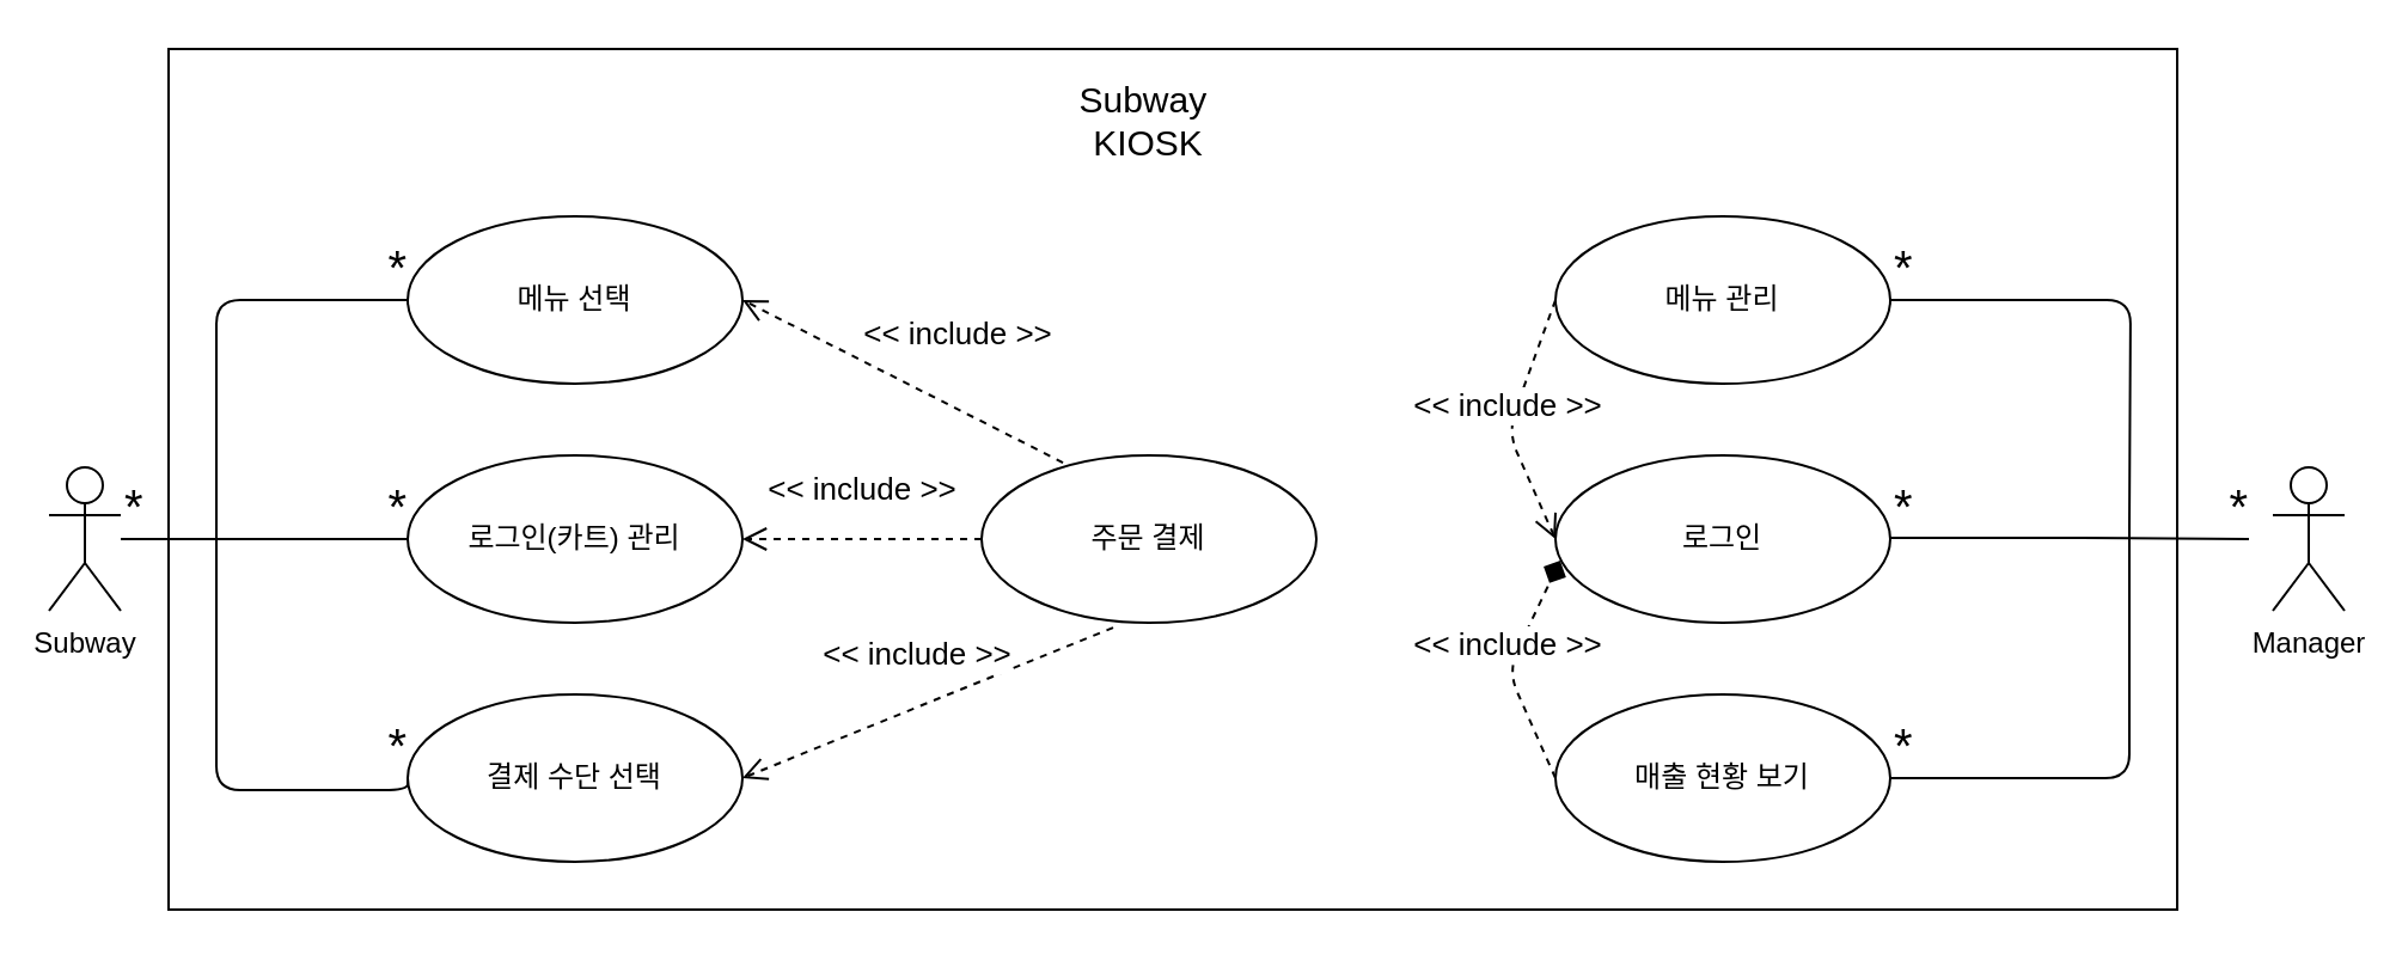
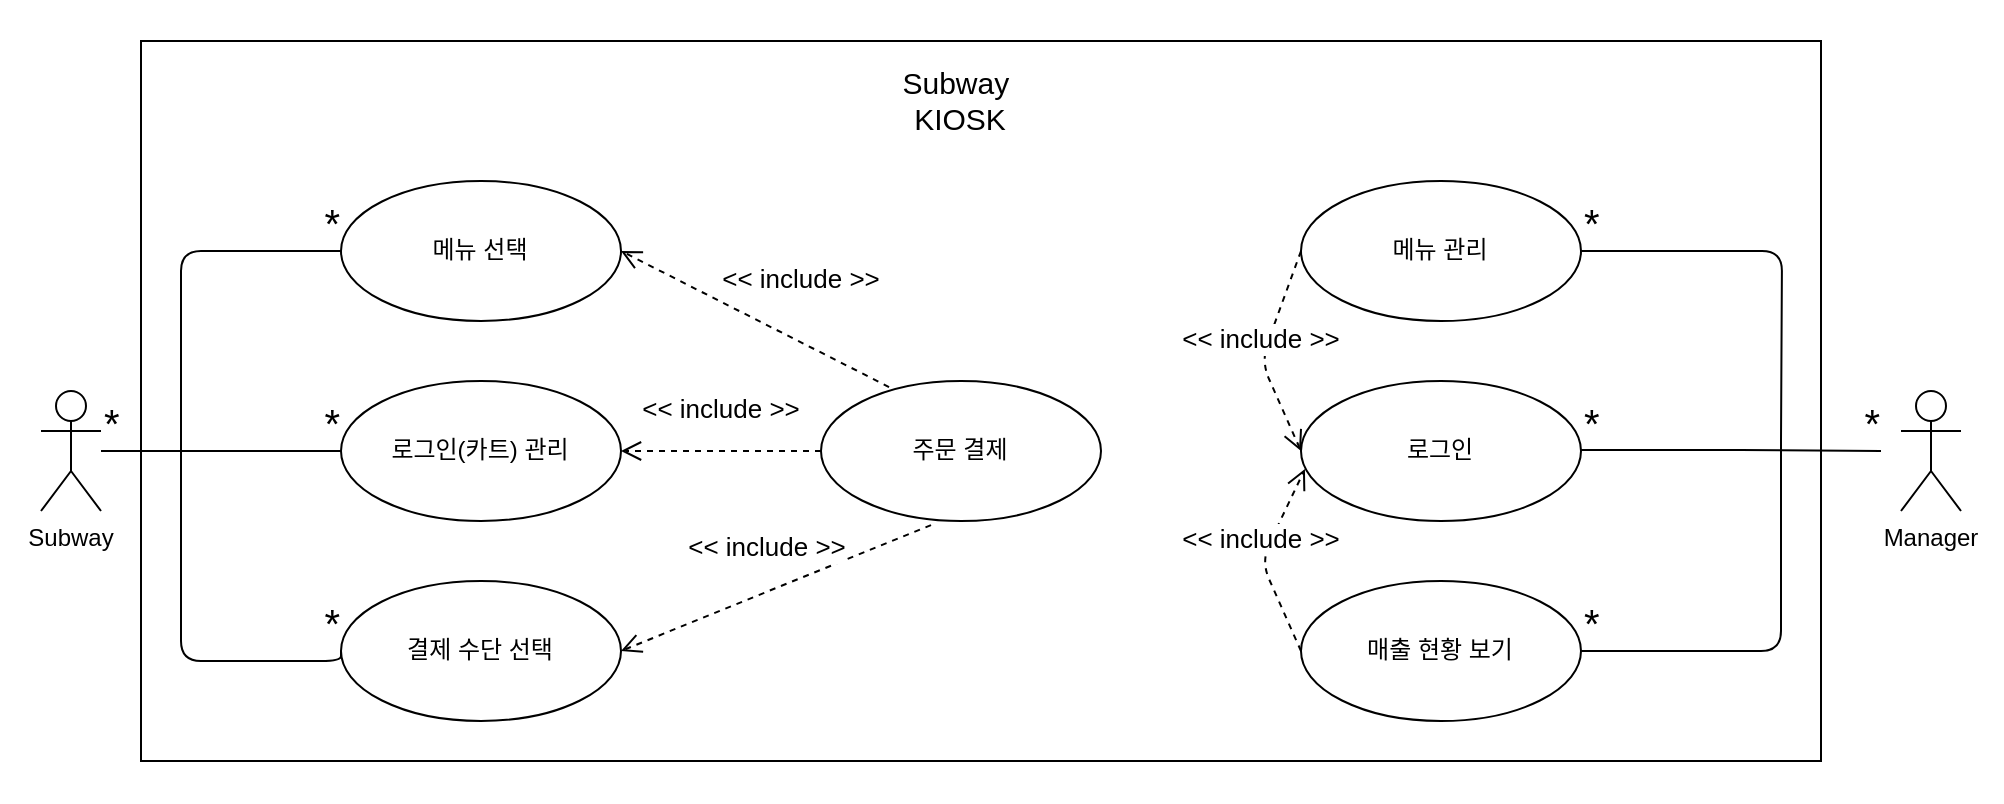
  <mxCell id="0" />
  <mxCell id="1" parent="0" />
  <mxCell id="2" value="" style="rounded=0;whiteSpace=wrap;html=1;" vertex="1" parent="1"><mxGeometry x="70" y="20" width="840" height="360" as="geometry" /></mxCell>
  <mxCell id="3" value="Subway" style="shape=umlActor;verticalLabelPosition=bottom;verticalAlign=top;html=1;outlineConnect=0;" vertex="1" parent="1"><mxGeometry x="20" y="195" width="30" height="60" as="geometry" /></mxCell>
  <mxCell id="4" value="Manager" style="shape=umlActor;verticalLabelPosition=bottom;verticalAlign=top;html=1;outlineConnect=0;" vertex="1" parent="1"><mxGeometry x="950" y="195" width="30" height="60" as="geometry" /></mxCell>
  <mxCell id="5" value="메뉴 선택" style="ellipse;whiteSpace=wrap;html=1;" vertex="1" parent="1"><mxGeometry x="170" y="90" width="140" height="70" as="geometry" /></mxCell>
  <mxCell id="6" value="로그인(카트) 관리" style="ellipse;whiteSpace=wrap;html=1;" vertex="1" parent="1"><mxGeometry x="170" y="190" width="140" height="70" as="geometry" /></mxCell>
  <mxCell id="7" value="결제 수단 선택" style="ellipse;whiteSpace=wrap;html=1;" vertex="1" parent="1"><mxGeometry x="170" y="290" width="140" height="70" as="geometry" /></mxCell>
  <mxCell id="8" value="주문 결제" style="ellipse;whiteSpace=wrap;html=1;" vertex="1" parent="1"><mxGeometry x="410" y="190" width="140" height="70" as="geometry" /></mxCell>
  <mxCell id="9" value="메뉴 관리" style="ellipse;whiteSpace=wrap;html=1;" vertex="1" parent="1"><mxGeometry x="650" y="90" width="140" height="70" as="geometry" /></mxCell>
  <mxCell id="10" value="로그인" style="ellipse;whiteSpace=wrap;html=1;" vertex="1" parent="1"><mxGeometry x="650" y="190" width="140" height="70" as="geometry" /></mxCell>
  <mxCell id="11" value="매출 현황 보기" style="ellipse;whiteSpace=wrap;html=1;" vertex="1" parent="1"><mxGeometry x="650" y="290" width="140" height="70" as="geometry" /></mxCell>
  <mxCell id="12" value="" style="endArrow=none;html=1;edgeStyle=orthogonalEdgeStyle;entryX=0;entryY=0.5;entryDx=0;entryDy=0;" edge="1" parent="1" target="5"><mxGeometry relative="1" as="geometry"><mxPoint x="90" y="225" as="sourcePoint" /><mxPoint x="140" y="130" as="targetPoint" /><Array as="points"><mxPoint x="90" y="225" /><mxPoint x="90" y="125" /></Array></mxGeometry></mxCell>
  <mxCell id="13" value="&lt;font style=&quot;font-size: 20px&quot;&gt;*&lt;/font&gt;" style="edgeLabel;resizable=0;html=1;align=right;verticalAlign=bottom;" connectable="0" vertex="1" parent="12"><mxGeometry x="1" relative="1" as="geometry" /></mxCell>
  <mxCell id="14" value="" style="endArrow=none;html=1;edgeStyle=orthogonalEdgeStyle;entryX=0;entryY=0.5;entryDx=0;entryDy=0;" edge="1" parent="1" target="7"><mxGeometry relative="1" as="geometry"><mxPoint x="90" y="220" as="sourcePoint" /><mxPoint x="160" y="330" as="targetPoint" /><Array as="points"><mxPoint x="90" y="240" /><mxPoint x="90" y="330" /><mxPoint x="170" y="330" /></Array></mxGeometry></mxCell>
  <mxCell id="15" value="&lt;font style=&quot;font-size: 20px&quot;&gt;*&lt;/font&gt;" style="edgeLabel;resizable=0;html=1;align=right;verticalAlign=bottom;" connectable="0" vertex="1" parent="14"><mxGeometry x="1" relative="1" as="geometry" /></mxCell>
  <mxCell id="16" value="" style="endArrow=none;html=1;edgeStyle=orthogonalEdgeStyle;entryX=0;entryY=0.5;entryDx=0;entryDy=0;" edge="1" parent="1" source="3" target="6"><mxGeometry relative="1" as="geometry"><mxPoint x="60" y="225" as="sourcePoint" /><mxPoint x="160" y="224.5" as="targetPoint" /></mxGeometry></mxCell>
  <mxCell id="17" value="&lt;font style=&quot;font-size: 20px&quot;&gt;*&lt;/font&gt;" style="edgeLabel;resizable=0;html=1;align=left;verticalAlign=bottom;" connectable="0" vertex="1" parent="16"><mxGeometry x="-1" relative="1" as="geometry" /></mxCell>
  <mxCell id="18" value="&lt;font style=&quot;font-size: 20px&quot;&gt;*&lt;/font&gt;" style="edgeLabel;resizable=0;html=1;align=right;verticalAlign=bottom;" connectable="0" vertex="1" parent="16"><mxGeometry x="1" relative="1" as="geometry" /></mxCell>
  <mxCell id="19" value="&lt;font style=&quot;font-size: 13px&quot;&gt;&amp;lt;&amp;lt; include &amp;gt;&amp;gt;&lt;/font&gt;" style="html=1;verticalAlign=bottom;endArrow=open;dashed=1;endSize=8;exitX=0.243;exitY=0.043;exitDx=0;exitDy=0;exitPerimeter=0;entryX=1;entryY=0.5;entryDx=0;entryDy=0;" edge="1" parent="1" source="8" target="5"><mxGeometry x="-0.219" y="-18" relative="1" as="geometry"><mxPoint x="430" y="140" as="sourcePoint" /><mxPoint x="350" y="140" as="targetPoint" /><mxPoint as="offset" /></mxGeometry></mxCell>
  <mxCell id="20" value="&lt;font style=&quot;font-size: 13px&quot;&gt;&amp;lt;&amp;lt; include &amp;gt;&amp;gt;&lt;/font&gt;" style="html=1;verticalAlign=bottom;endArrow=open;dashed=1;endSize=8;entryX=1;entryY=0.5;entryDx=0;entryDy=0;exitX=0;exitY=0.5;exitDx=0;exitDy=0;" edge="1" parent="1" source="8" target="6"><mxGeometry y="-10" relative="1" as="geometry"><mxPoint x="400" y="224.5" as="sourcePoint" /><mxPoint x="320" y="224.5" as="targetPoint" /><mxPoint as="offset" /></mxGeometry></mxCell>
  <mxCell id="21" value="&lt;font style=&quot;font-size: 13px&quot;&gt;&amp;lt;&amp;lt; include &amp;gt;&amp;gt;&lt;/font&gt;" style="html=1;verticalAlign=bottom;endArrow=open;dashed=1;endSize=8;entryX=1;entryY=0.5;entryDx=0;entryDy=0;exitX=0.393;exitY=1.029;exitDx=0;exitDy=0;exitPerimeter=0;" edge="1" parent="1" source="8" target="7"><mxGeometry y="-10" relative="1" as="geometry"><mxPoint x="424" y="310" as="sourcePoint" /><mxPoint x="344" y="310" as="targetPoint" /><mxPoint as="offset" /></mxGeometry></mxCell>
  <mxCell id="22" value="" style="endArrow=none;html=1;edgeStyle=orthogonalEdgeStyle;exitX=1;exitY=0.5;exitDx=0;exitDy=0;" edge="1" parent="1" source="9"><mxGeometry relative="1" as="geometry"><mxPoint x="810" y="130" as="sourcePoint" /><mxPoint x="890" y="220" as="targetPoint" /></mxGeometry></mxCell>
  <mxCell id="23" value="&lt;font style=&quot;font-size: 20px&quot;&gt;*&lt;/font&gt;" style="edgeLabel;resizable=0;html=1;align=left;verticalAlign=bottom;" connectable="0" vertex="1" parent="22"><mxGeometry x="-1" relative="1" as="geometry" /></mxCell>
  <mxCell id="24" value="" style="endArrow=none;html=1;edgeStyle=orthogonalEdgeStyle;exitX=1;exitY=0.5;exitDx=0;exitDy=0;" edge="1" parent="1" source="11"><mxGeometry relative="1" as="geometry"><mxPoint x="810" y="330" as="sourcePoint" /><mxPoint x="890" y="220" as="targetPoint" /><Array as="points"><mxPoint x="890" y="325" /></Array></mxGeometry></mxCell>
  <mxCell id="25" value="&lt;font style=&quot;font-size: 20px&quot;&gt;*&lt;/font&gt;" style="edgeLabel;resizable=0;html=1;align=left;verticalAlign=bottom;" connectable="0" vertex="1" parent="24"><mxGeometry x="-1" relative="1" as="geometry" /></mxCell>
  <mxCell id="26" value="" style="endArrow=none;html=1;edgeStyle=orthogonalEdgeStyle;exitX=1;exitY=0.493;exitDx=0;exitDy=0;exitPerimeter=0;" edge="1" parent="1" source="10"><mxGeometry relative="1" as="geometry"><mxPoint x="797" y="224.5" as="sourcePoint" /><mxPoint x="940" y="225" as="targetPoint" /><Array as="points"><mxPoint x="880" y="225" /><mxPoint x="880" y="225" /></Array></mxGeometry></mxCell>
  <mxCell id="27" value="&lt;font style=&quot;font-size: 20px&quot;&gt;*&lt;/font&gt;" style="edgeLabel;resizable=0;html=1;align=left;verticalAlign=bottom;" connectable="0" vertex="1" parent="26"><mxGeometry x="-1" relative="1" as="geometry" /></mxCell>
  <mxCell id="28" value="&lt;font style=&quot;font-size: 20px&quot;&gt;*&lt;/font&gt;" style="edgeLabel;resizable=0;html=1;align=right;verticalAlign=bottom;" connectable="0" vertex="1" parent="26"><mxGeometry x="1" relative="1" as="geometry" /></mxCell>
  <mxCell id="29" value="&lt;font style=&quot;font-size: 13px&quot;&gt;&amp;lt;&amp;lt; include &amp;gt;&amp;gt;&lt;/font&gt;" style="html=1;verticalAlign=bottom;endArrow=open;dashed=1;endSize=8;entryX=0;entryY=0.5;entryDx=0;entryDy=0;exitX=0;exitY=0.5;exitDx=0;exitDy=0;" edge="1" parent="1" source="9" target="10"><mxGeometry x="0.086" relative="1" as="geometry"><mxPoint x="630" y="110" as="sourcePoint" /><mxPoint x="630" y="220" as="targetPoint" /><Array as="points"><mxPoint x="630" y="180" /></Array><mxPoint as="offset" /></mxGeometry></mxCell>
- <mxCell id="30" value="&lt;font style=&quot;font-size: 13px&quot;&gt;&amp;lt;&amp;lt; include &amp;gt;&amp;gt;&lt;/font&gt;" style="html=1;verticalAlign=bottom;endArrow=diamond;dashed=1;endSize=8;exitX=0;exitY=0.5;exitDx=0;exitDy=0;entryX=0.014;entryY=0.629;entryDx=0;entryDy=0;entryPerimeter=0;" edge="1" parent="1" source="11" target="10"><mxGeometry x="-0.017" relative="1" as="geometry"><mxPoint x="640" y="320" as="sourcePoint" /><mxPoint x="630" y="230" as="targetPoint" /><Array as="points"><mxPoint x="630" y="280" /></Array><mxPoint as="offset" /></mxGeometry></mxCell>
+ <mxCell id="30" value="&lt;font style=&quot;font-size: 13px&quot;&gt;&amp;lt;&amp;lt; include &amp;gt;&amp;gt;&lt;/font&gt;" style="html=1;verticalAlign=bottom;endArrow=open;dashed=1;endSize=8;exitX=0;exitY=0.5;exitDx=0;exitDy=0;entryX=0.014;entryY=0.629;entryDx=0;entryDy=0;entryPerimeter=0;" edge="1" parent="1" source="11" target="10"><mxGeometry x="-0.017" relative="1" as="geometry"><mxPoint x="640" y="320" as="sourcePoint" /><mxPoint x="630" y="230" as="targetPoint" /><Array as="points"><mxPoint x="630" y="280" /></Array><mxPoint as="offset" /></mxGeometry></mxCell>
  <mxCell id="31" value="&lt;font style=&quot;font-size: 15px&quot;&gt;Subway&amp;nbsp; KIOSK&lt;/font&gt;" style="text;html=1;strokeColor=none;fillColor=none;align=center;verticalAlign=middle;whiteSpace=wrap;rounded=0;" vertex="1" parent="1"><mxGeometry x="430" y="40" width="100" height="20" as="geometry" /></mxCell>
